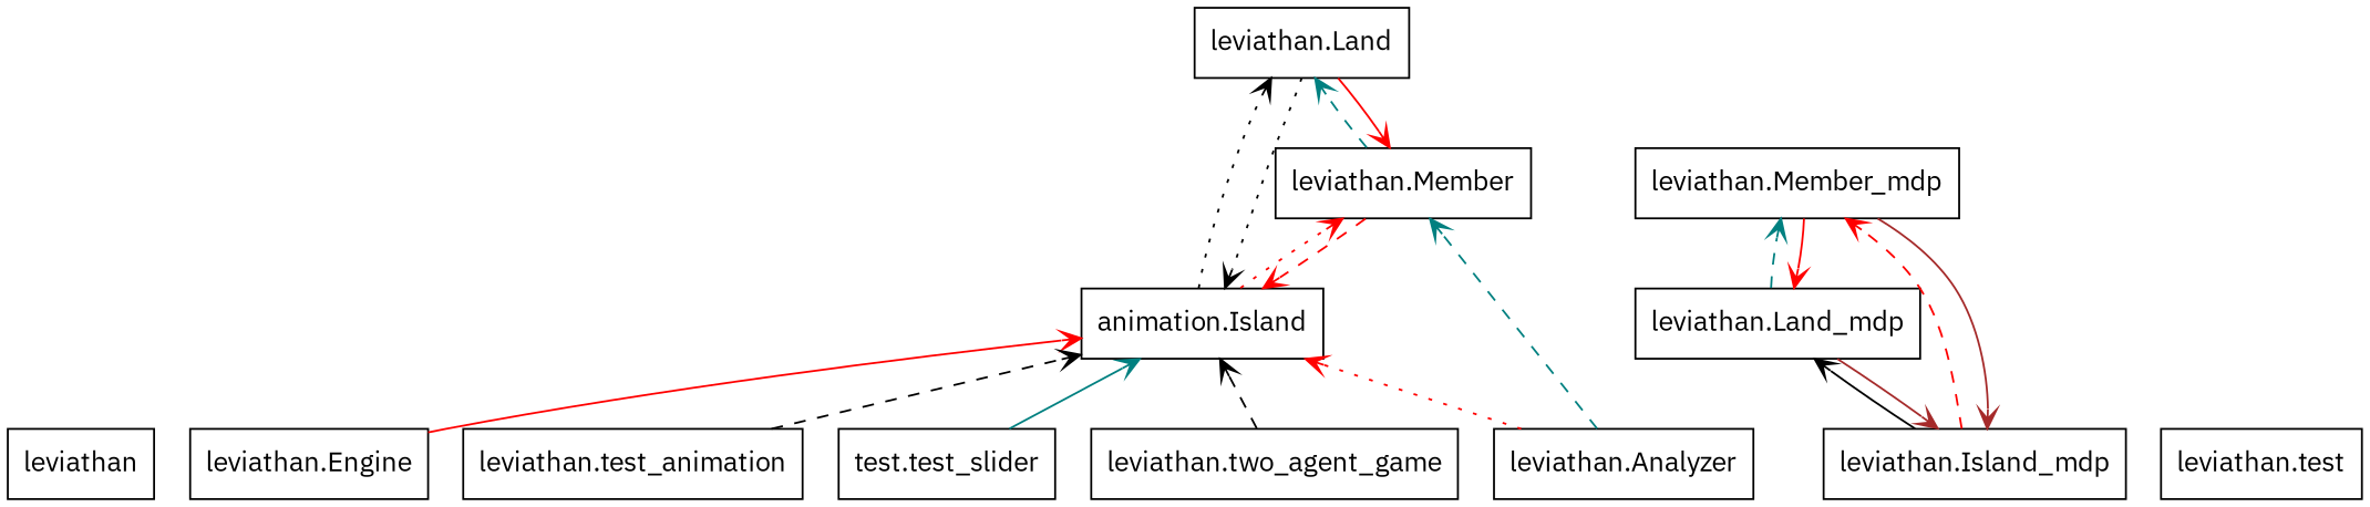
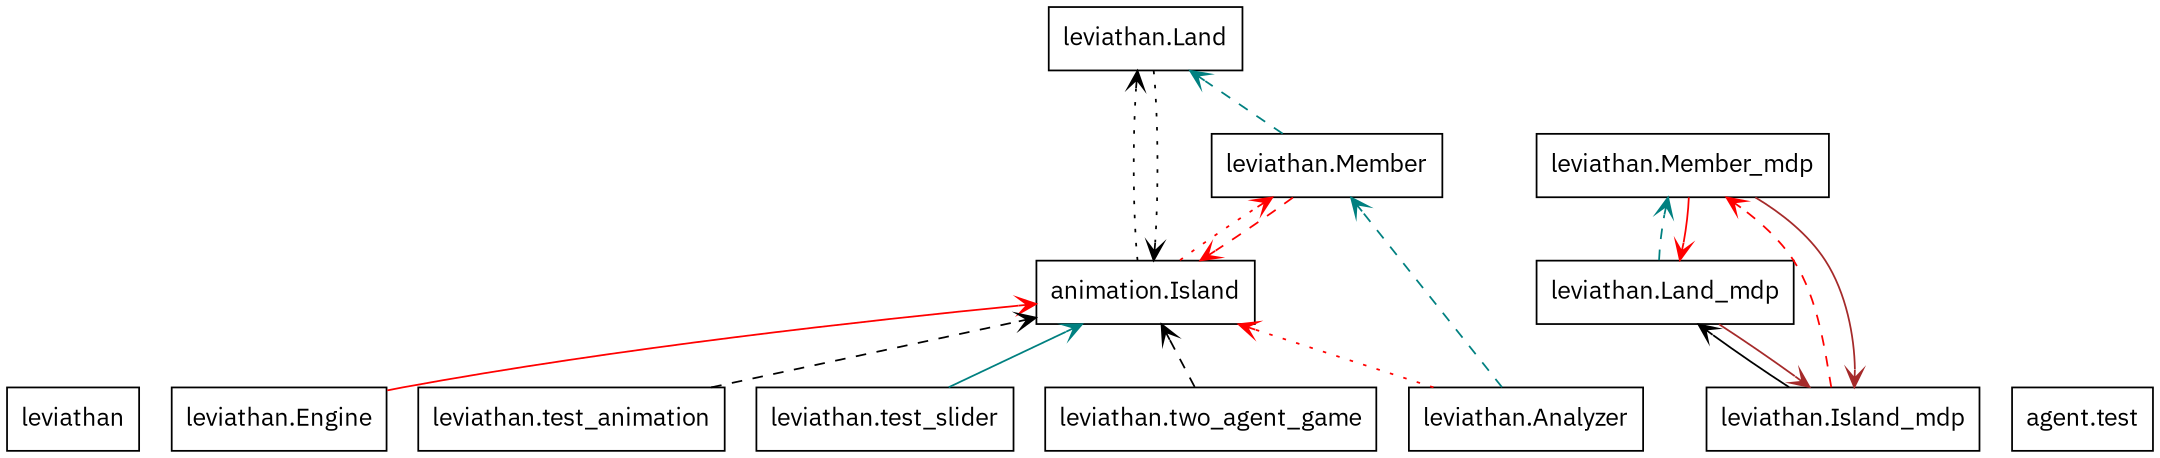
  digraph {
    fontname="IBM Plex Sans"
    rankdir=BT
    node [color=black fontname="IBM Plex Sans" shape=box style=solid]
    edge [arrowhead=open arrowtail=none color=red fontname="IBM Plex Sans" style=dashed]
    n1 [label=leviathan]
    n2 [label="leviathan.Analyzer"]
    n3 [label="animation.Island"]
    n4 [label="leviathan.Member"]
    n5 [label="leviathan.Land"]
    n6 [label="leviathan.Engine"]
    n7 [label="leviathan.Island_mdp"]
    n8 [label="leviathan.Land_mdp"]
    n9 [label="leviathan.Member_mdp"]
-   n10 [label="leviathan.test"]
+   n10 [label="agent.test"]
    n11 [label="leviathan.test_animation"]
-   n12 [label="test.test_slider"]
+   n12 [label="leviathan.test_slider"]
    n13 [label="leviathan.two_agent_game"]
    n2 -> n3 [style=dotted]
    n2 -> n4 [color=teal]
    n3 -> n4 [style=dotted]
    n3 -> n5 [color=black style=dotted]
    n4 -> n3
    n4 -> n5 [color=teal]
    n5 -> n3 [color=black style=dotted]
-   n5 -> n4 [style=solid]
    n6 -> n3 [style=solid]
    n7 -> n8 [color=black style=solid]
    n7 -> n9
    n8 -> n7 [color=brown style=solid]
    n8 -> n9 [color=teal]
    n9 -> n7 [color=brown style=solid]
    n9 -> n8 [style=solid]
    n11 -> n3 [color=black]
    n12 -> n3 [color=teal style=solid]
    n13 -> n3 [color=black]
  }
